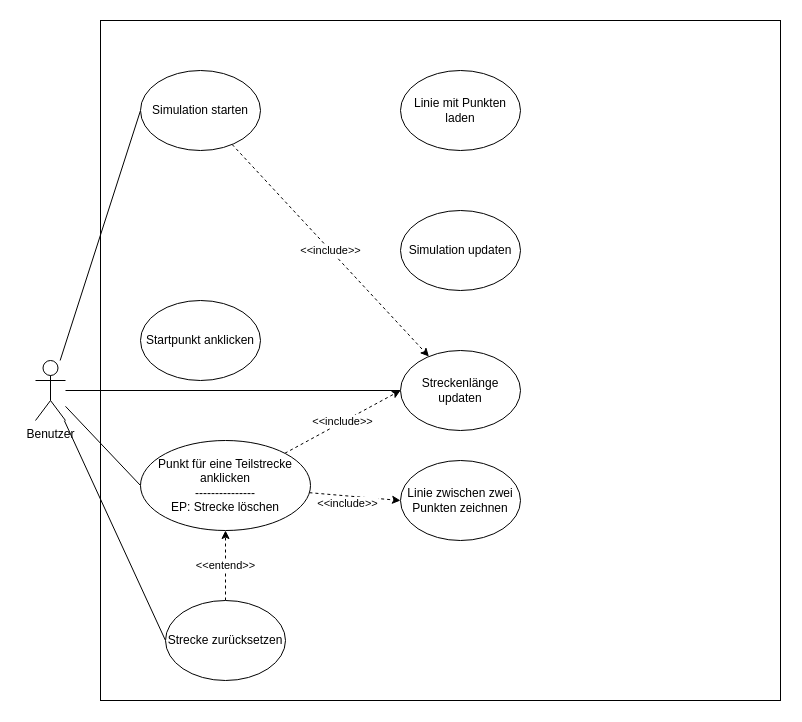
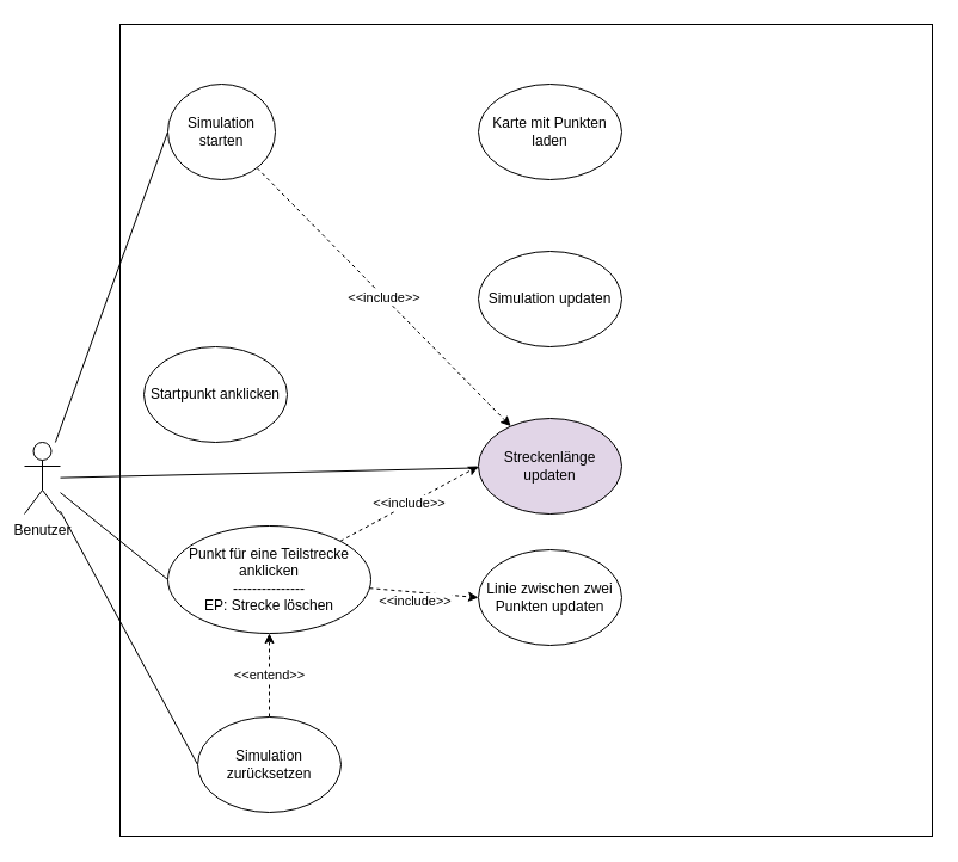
  <mxCell id="0" />
  <mxCell id="1" parent="0" />
  <mxCell id="2" value="" style="whiteSpace=wrap;html=1;aspect=fixed;fillColor=none;" parent="1" vertex="1"><mxGeometry x="100" y="20" width="680" height="680" as="geometry" /></mxCell>
  <mxCell id="3" style="edgeStyle=none;rounded=0;orthogonalLoop=1;jettySize=auto;html=1;entryX=0;entryY=0.5;entryDx=0;entryDy=0;endArrow=none;endFill=0;" edge="1" parent="1" source="7" target="9"><mxGeometry relative="1" as="geometry" /></mxCell>
  <mxCell id="4" style="edgeStyle=none;rounded=0;orthogonalLoop=1;jettySize=auto;html=1;endArrow=none;endFill=0;" edge="1" parent="1" source="7" target="16"><mxGeometry relative="1" as="geometry" /></mxCell>
  <mxCell id="5" style="edgeStyle=none;rounded=0;orthogonalLoop=1;jettySize=auto;html=1;entryX=0;entryY=0.5;entryDx=0;entryDy=0;endArrow=none;endFill=0;" edge="1" parent="1" source="7" target="14"><mxGeometry relative="1" as="geometry" /></mxCell>
  <mxCell id="6" style="edgeStyle=none;rounded=0;orthogonalLoop=1;jettySize=auto;html=1;entryX=0;entryY=0.5;entryDx=0;entryDy=0;endArrow=none;endFill=0;" edge="1" parent="1" source="7" target="18"><mxGeometry relative="1" as="geometry" /></mxCell>
- <mxCell id="7" value="Benutzer" style="shape=umlActor;verticalLabelPosition=bottom;verticalAlign=top;html=1;outlineConnect=0;" vertex="1" parent="1"><mxGeometry x="35" y="360" width="30" height="60" as="geometry" /></mxCell>
+ <mxCell id="7" value="Benutzer" style="shape=umlActor;verticalLabelPosition=bottom;verticalAlign=top;html=1;outlineConnect=0;" vertex="1" parent="1"><mxGeometry x="20" y="370" width="30" height="60" as="geometry" /></mxCell>
  <mxCell id="8" value="&amp;lt;&amp;lt;include&amp;gt;&amp;gt;" style="rounded=0;orthogonalLoop=1;jettySize=auto;html=1;dashed=1;" edge="1" parent="1" source="9" target="16"><mxGeometry relative="1" as="geometry" /></mxCell>
- <mxCell id="9" value="Simulation starten" style="ellipse;whiteSpace=wrap;html=1;" vertex="1" parent="1"><mxGeometry x="140" y="70" width="120" height="80" as="geometry" /></mxCell>
- <mxCell id="10" value="Startpunkt anklicken" style="ellipse;whiteSpace=wrap;html=1;" vertex="1" parent="1"><mxGeometry x="140" y="300" width="120" height="80" as="geometry" /></mxCell>
+ <mxCell id="9" value="Simulation starten" style="ellipse;whiteSpace=wrap;html=1;" vertex="1" parent="1"><mxGeometry x="140" y="70" width="90" height="80" as="geometry" /></mxCell>
+ <mxCell id="10" value="Startpunkt anklicken" style="ellipse;whiteSpace=wrap;html=1;" vertex="1" parent="1"><mxGeometry x="120" y="290" width="120" height="80" as="geometry" /></mxCell>
  <mxCell id="11" value="&amp;lt;&amp;lt;include&amp;gt;&amp;gt;" style="rounded=0;orthogonalLoop=1;jettySize=auto;html=1;entryX=0;entryY=0.5;entryDx=0;entryDy=0;dashed=1;" edge="1" parent="1" source="14" target="16"><mxGeometry relative="1" as="geometry" /></mxCell>
  <mxCell id="12" style="rounded=0;orthogonalLoop=1;jettySize=auto;html=1;entryX=0;entryY=0.5;entryDx=0;entryDy=0;dashed=1;" edge="1" parent="1" source="14" target="19"><mxGeometry relative="1" as="geometry" /></mxCell>
  <mxCell id="13" value="&amp;lt;&amp;lt;include&amp;gt;&amp;gt;" style="edgeLabel;html=1;align=center;verticalAlign=middle;resizable=0;points=[];" vertex="1" connectable="0" parent="12"><mxGeometry x="-0.158" y="-7" relative="1" as="geometry"><mxPoint as="offset" /></mxGeometry></mxCell>
  <mxCell id="14" value="Punkt für eine Teilstrecke anklicken&lt;br&gt;---------------&lt;br&gt;EP: Strecke löschen" style="ellipse;whiteSpace=wrap;html=1;" vertex="1" parent="1"><mxGeometry x="140" y="440" width="170" height="90" as="geometry" /></mxCell>
- <mxCell id="15" value="Linie mit Punkten laden" style="ellipse;whiteSpace=wrap;html=1;" vertex="1" parent="1"><mxGeometry x="400" y="70" width="120" height="80" as="geometry" /></mxCell>
- <mxCell id="16" value="Streckenlänge updaten" style="ellipse;whiteSpace=wrap;html=1;" vertex="1" parent="1"><mxGeometry x="400" y="350" width="120" height="80" as="geometry" /></mxCell>
+ <mxCell id="15" value="Karte mit Punkten laden" style="ellipse;whiteSpace=wrap;html=1;" vertex="1" parent="1"><mxGeometry x="400" y="70" width="120" height="80" as="geometry" /></mxCell>
+ <mxCell id="16" value="Streckenlänge updaten" style="ellipse;whiteSpace=wrap;html=1;fillColor=#e1d5e7;" vertex="1" parent="1"><mxGeometry x="400" y="350" width="120" height="80" as="geometry" /></mxCell>
  <mxCell id="17" value="&amp;lt;&amp;lt;entend&amp;gt;&amp;gt;" style="edgeStyle=none;rounded=0;orthogonalLoop=1;jettySize=auto;html=1;entryX=0.5;entryY=1;entryDx=0;entryDy=0;dashed=1;" edge="1" parent="1" source="18" target="14"><mxGeometry relative="1" as="geometry" /></mxCell>
- <mxCell id="18" value="Strecke zurücksetzen" style="ellipse;whiteSpace=wrap;html=1;" vertex="1" parent="1"><mxGeometry x="165" y="600" width="120" height="80" as="geometry" /></mxCell>
- <mxCell id="19" value="Linie zwischen zwei Punkten zeichnen" style="ellipse;whiteSpace=wrap;html=1;" vertex="1" parent="1"><mxGeometry x="400" y="460" width="120" height="80" as="geometry" /></mxCell>
+ <mxCell id="18" value="Simulation zurücksetzen" style="ellipse;whiteSpace=wrap;html=1;" vertex="1" parent="1"><mxGeometry x="165" y="600" width="120" height="80" as="geometry" /></mxCell>
+ <mxCell id="19" value="Linie zwischen zwei Punkten updaten" style="ellipse;whiteSpace=wrap;html=1;" vertex="1" parent="1"><mxGeometry x="400" y="460" width="120" height="80" as="geometry" /></mxCell>
  <mxCell id="20" value="Simulation updaten" style="ellipse;whiteSpace=wrap;html=1;" vertex="1" parent="1"><mxGeometry x="400" y="210" width="120" height="80" as="geometry" /></mxCell>
